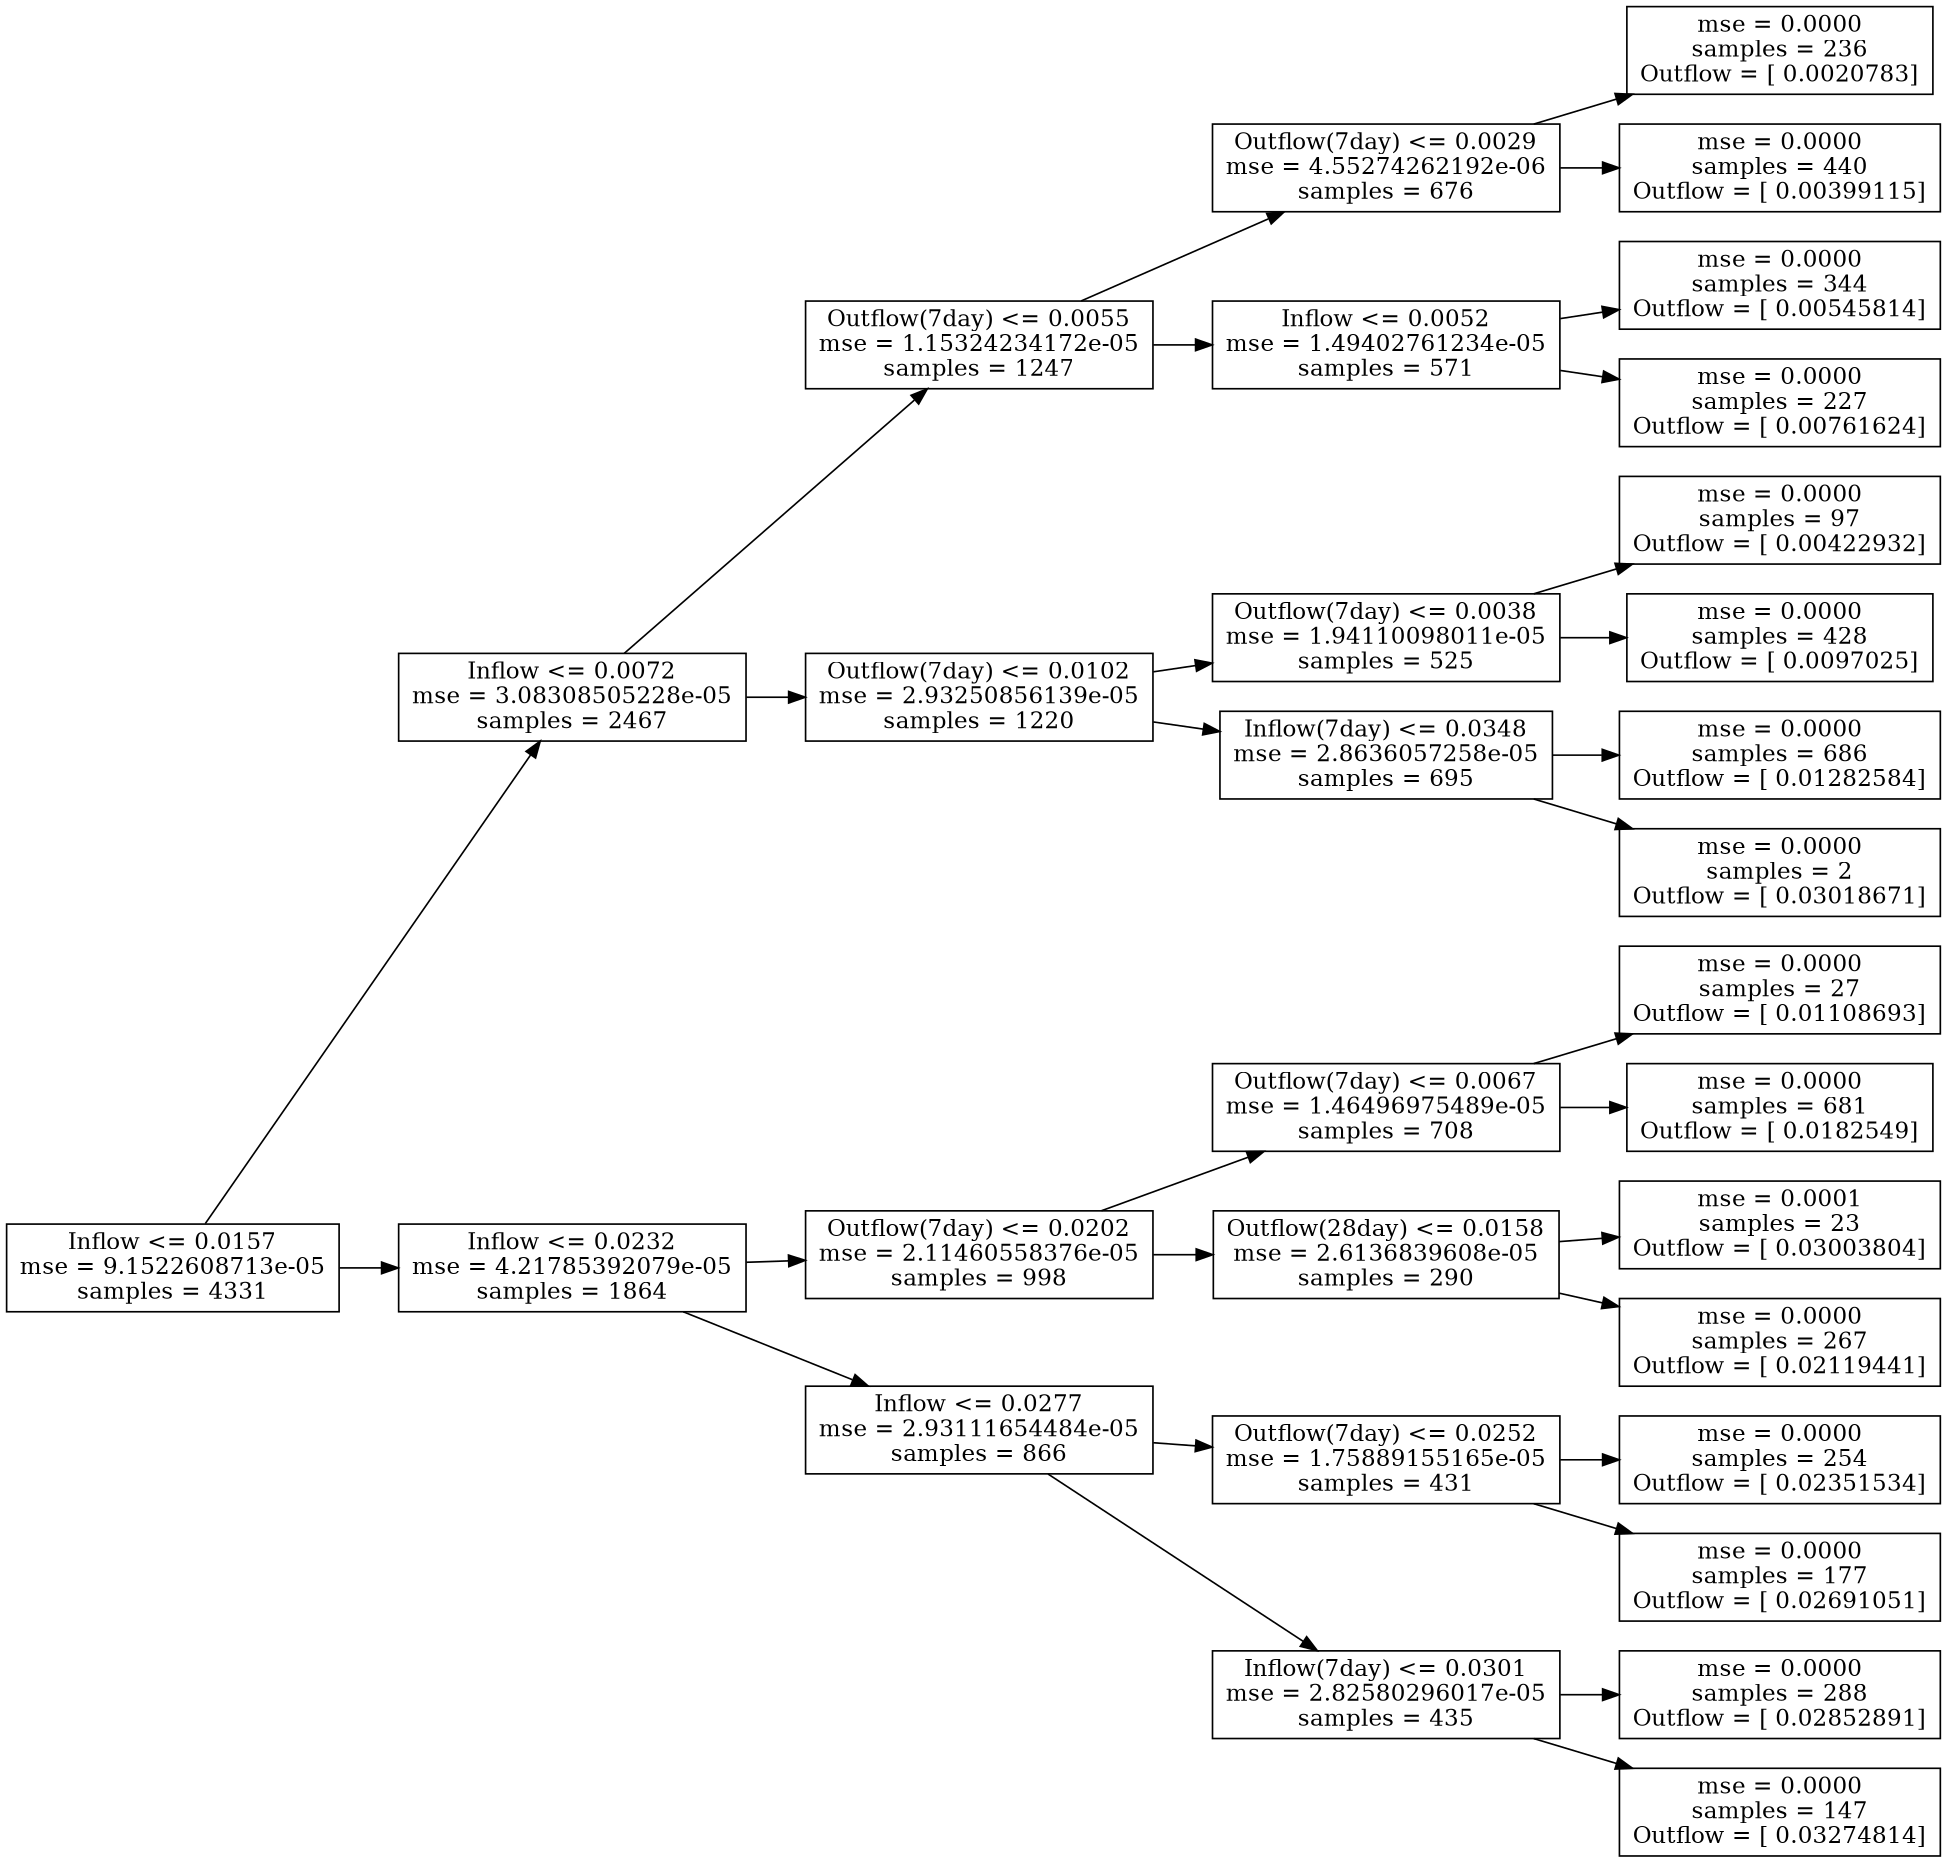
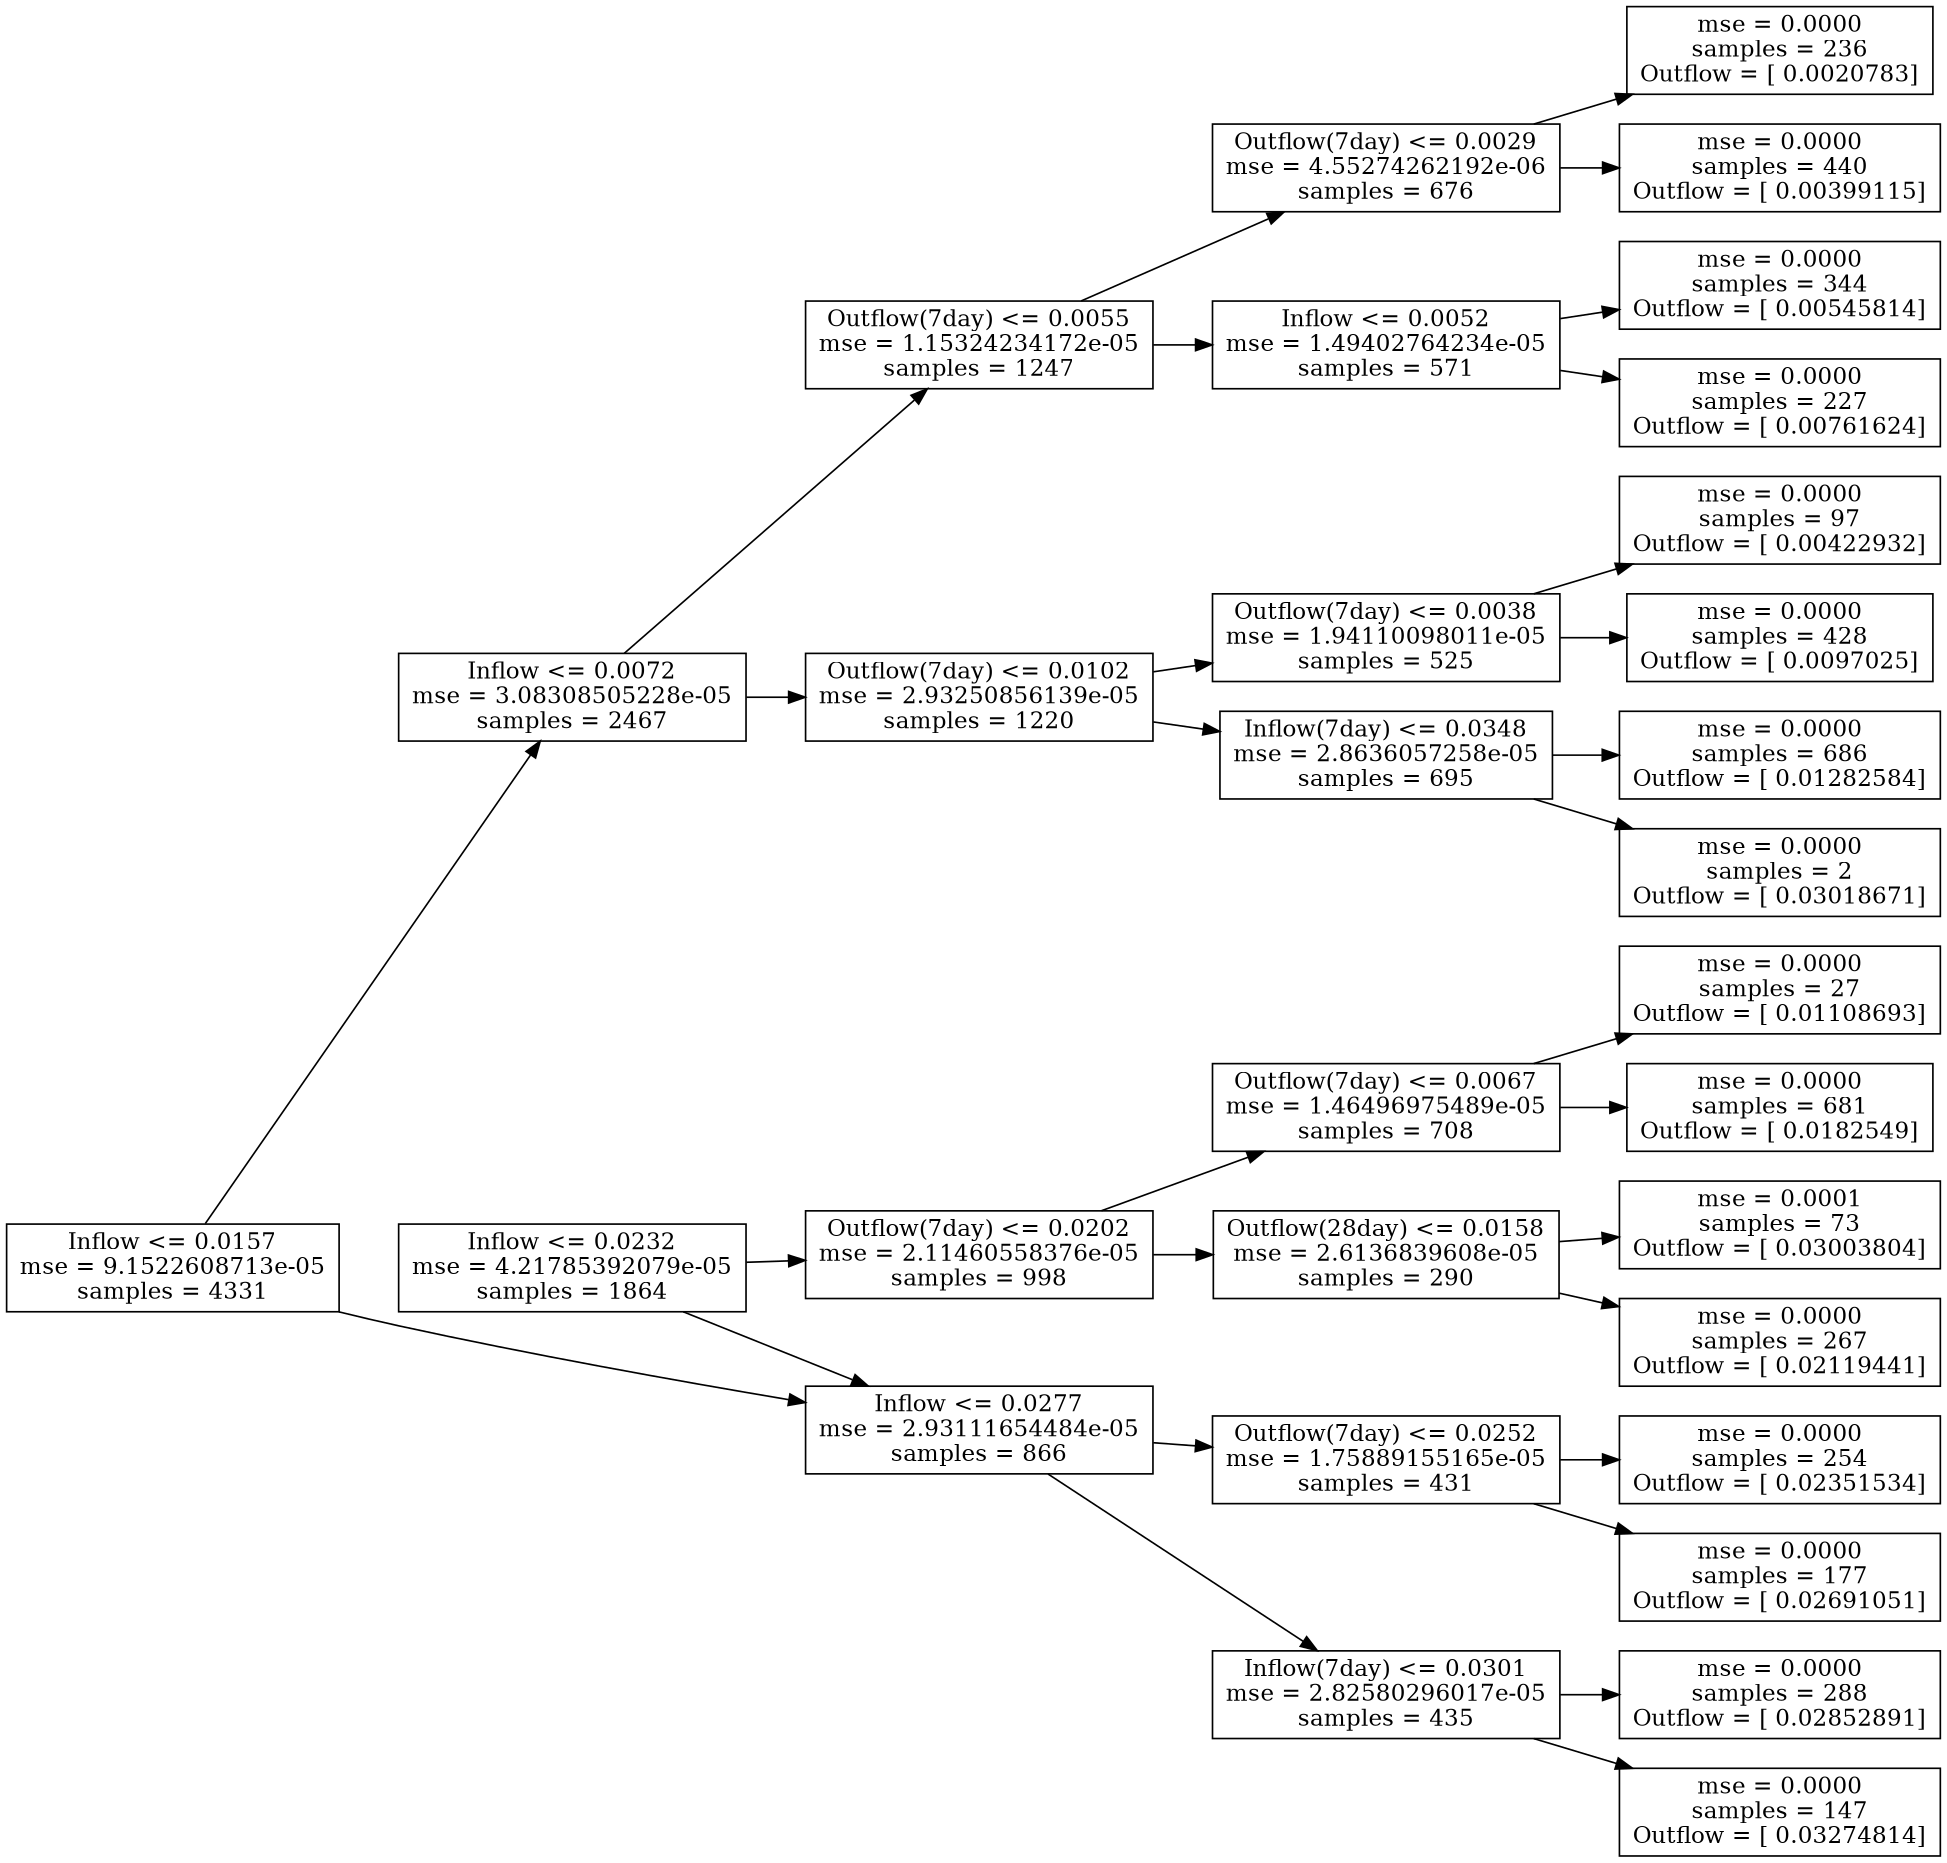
  digraph {
    rankdir=LR
    node [shape=box]
    n1 [label="Inflow <= 0.0157\nmse = 9.1522608713e-05\nsamples = 4331"]
    n2 [label="Inflow <= 0.0072\nmse = 3.08308505228e-05\nsamples = 2467"]
    n3 [label="Inflow <= 0.0232\nmse = 4.21785392079e-05\nsamples = 1864"]
    n4 [label="Outflow(7day) <= 0.0055\nmse = 1.15324234172e-05\nsamples = 1247"]
    n5 [label="Outflow(7day) <= 0.0102\nmse = 2.93250856139e-05\nsamples = 1220"]
    n6 [label="Outflow(7day) <= 0.0202\nmse = 2.11460558376e-05\nsamples = 998"]
    n7 [label="Inflow <= 0.0277\nmse = 2.93111654484e-05\nsamples = 866"]
    n8 [label="Outflow(7day) <= 0.0029\nmse = 4.55274262192e-06\nsamples = 676"]
-   n9 [label="Inflow <= 0.0052\nmse = 1.49402761234e-05\nsamples = 571"]
+   n9 [label="Inflow <= 0.0052\nmse = 1.49402764234e-05\nsamples = 571"]
    n10 [label="Outflow(7day) <= 0.0038\nmse = 1.94110098011e-05\nsamples = 525"]
    n11 [label="Inflow(7day) <= 0.0348\nmse = 2.8636057258e-05\nsamples = 695"]
    n12 [label="mse = 0.0000\nsamples = 236\nOutflow = [ 0.0020783]"]
    n13 [label="mse = 0.0000\nsamples = 440\nOutflow = [ 0.00399115]"]
    n14 [label="mse = 0.0000\nsamples = 344\nOutflow = [ 0.00545814]"]
    n15 [label="mse = 0.0000\nsamples = 227\nOutflow = [ 0.00761624]"]
    n16 [label="mse = 0.0000\nsamples = 97\nOutflow = [ 0.00422932]"]
    n17 [label="mse = 0.0000\nsamples = 428\nOutflow = [ 0.0097025]"]
    n18 [label="mse = 0.0000\nsamples = 686\nOutflow = [ 0.01282584]"]
    n19 [label="mse = 0.0000\nsamples = 2\nOutflow = [ 0.03018671]"]
    n20 [label="Outflow(7day) <= 0.0067\nmse = 1.46496975489e-05\nsamples = 708"]
    n21 [label="Outflow(28day) <= 0.0158\nmse = 2.6136839608e-05\nsamples = 290"]
    n22 [label="Outflow(7day) <= 0.0252\nmse = 1.75889155165e-05\nsamples = 431"]
    n23 [label="Inflow(7day) <= 0.0301\nmse = 2.82580296017e-05\nsamples = 435"]
    n24 [label="mse = 0.0000\nsamples = 27\nOutflow = [ 0.01108693]"]
    n25 [label="mse = 0.0000\nsamples = 681\nOutflow = [ 0.0182549]"]
-   n26 [label="mse = 0.0001\nsamples = 23\nOutflow = [ 0.03003804]"]
+   n26 [label="mse = 0.0001\nsamples = 73\nOutflow = [ 0.03003804]"]
    n27 [label="mse = 0.0000\nsamples = 267\nOutflow = [ 0.02119441]"]
    n28 [label="mse = 0.0000\nsamples = 254\nOutflow = [ 0.02351534]"]
    n29 [label="mse = 0.0000\nsamples = 177\nOutflow = [ 0.02691051]"]
    n30 [label="mse = 0.0000\nsamples = 288\nOutflow = [ 0.02852891]"]
    n31 [label="mse = 0.0000\nsamples = 147\nOutflow = [ 0.03274814]"]
    n1 -> n2
-   n1 -> n3
+   n1 -> n7
    n2 -> n4
    n2 -> n5
    n3 -> n6
    n3 -> n7
    n4 -> n8
    n4 -> n9
    n5 -> n10
    n5 -> n11
    n6 -> n20
    n6 -> n21
    n7 -> n22
    n7 -> n23
    n8 -> n12
    n8 -> n13
    n9 -> n14
    n9 -> n15
    n10 -> n16
    n10 -> n17
    n11 -> n18
    n11 -> n19
    n20 -> n24
    n20 -> n25
    n21 -> n26
    n21 -> n27
    n22 -> n28
    n22 -> n29
    n23 -> n30
    n23 -> n31
  }
